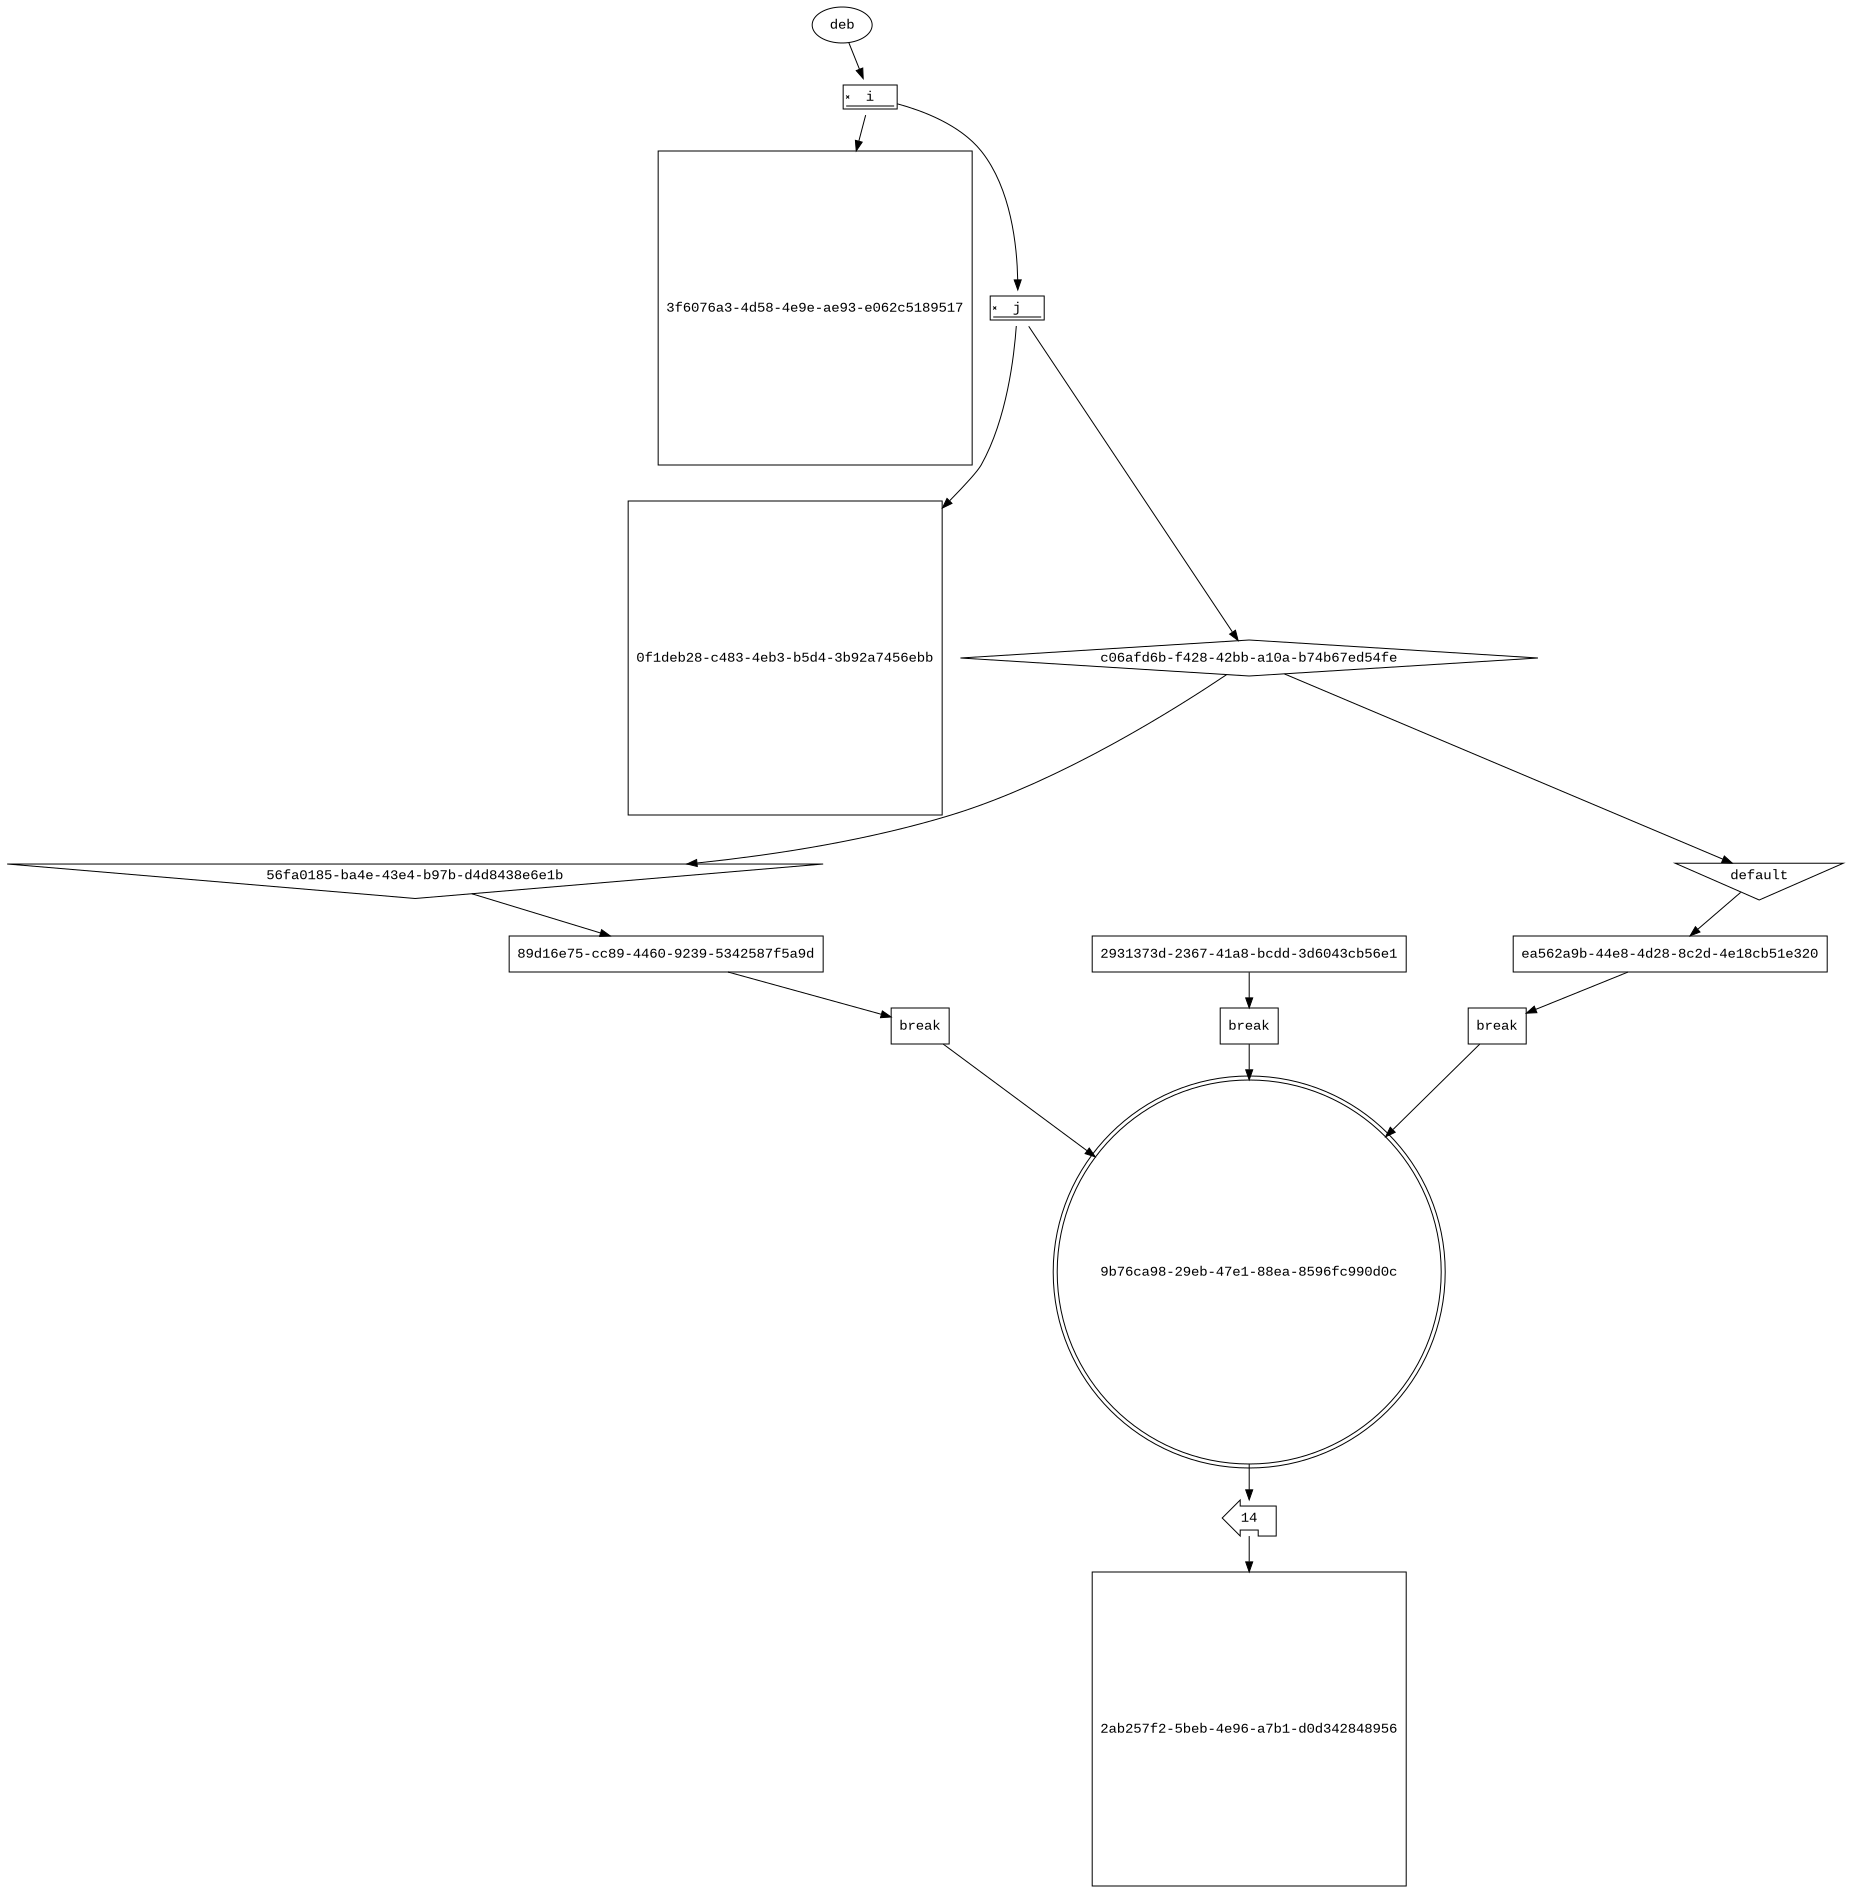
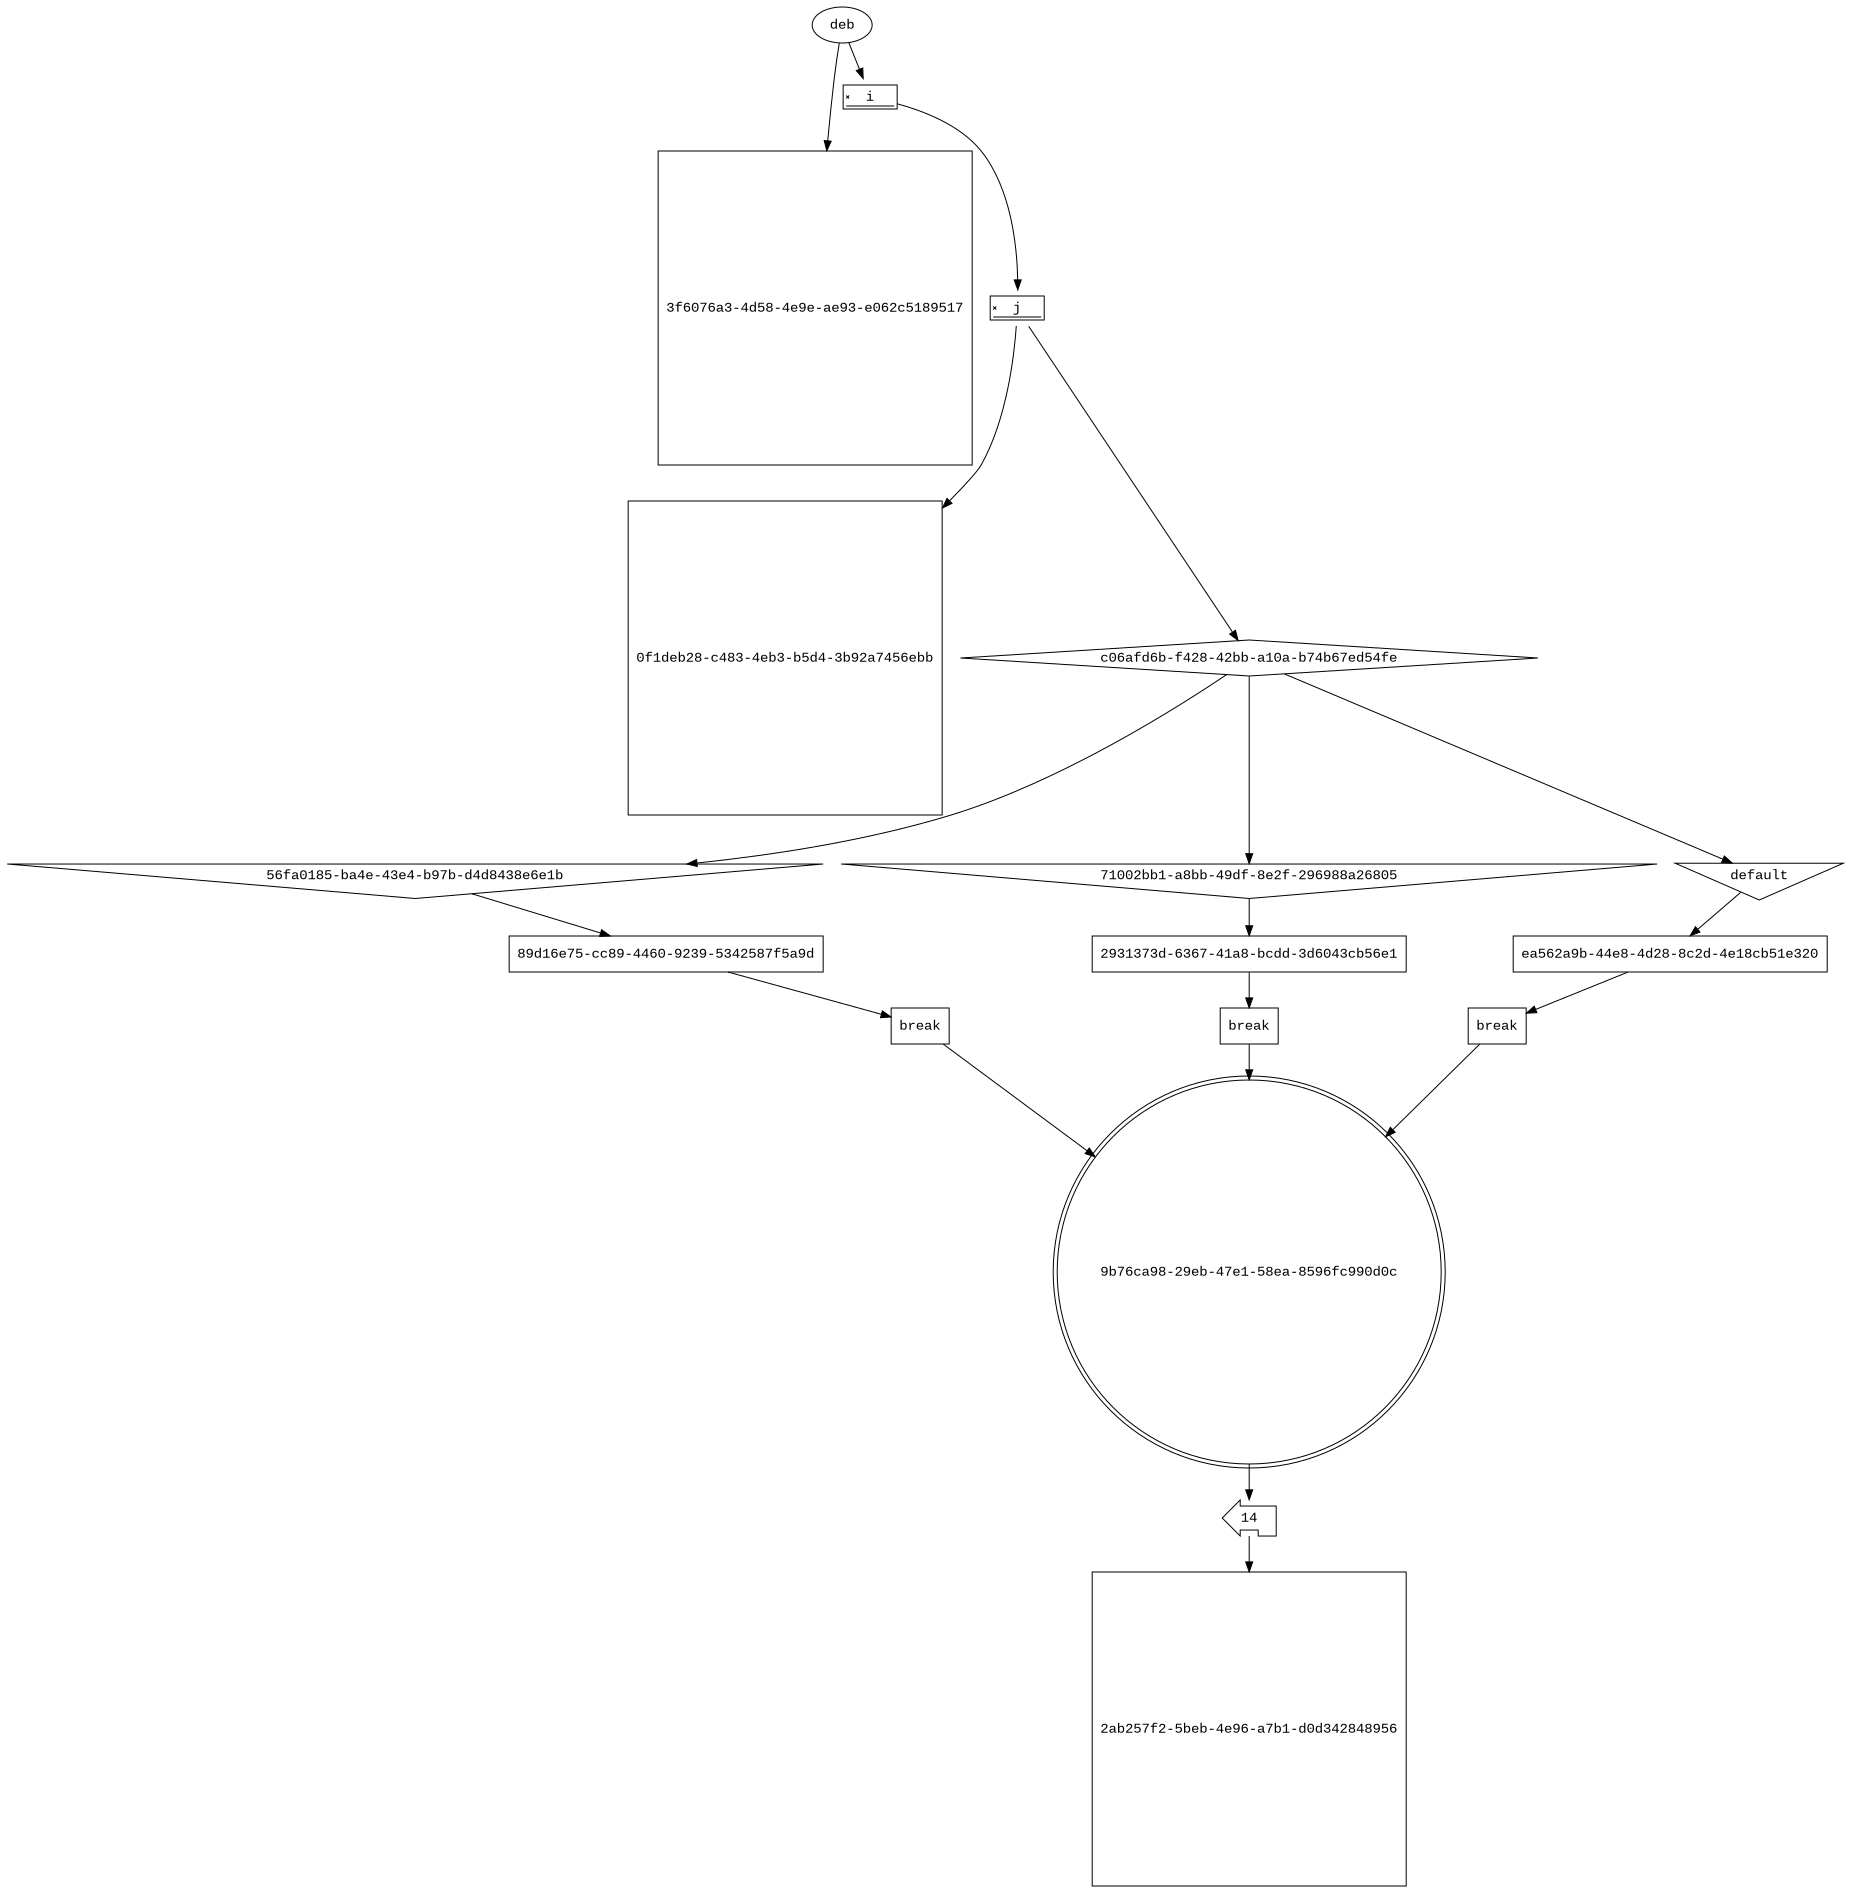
  digraph {
    fontname="Liberation Mono"
    node [fontname="Liberation Mono" shape=rect]
    edge [fontname="Liberation Mono"]
    n1 [height=0.5 label=deb shape=ellipse width=0.82932]
    n2 [height=0.5 label=i shape=signature width=0.75]
    "3f6076a3-4d58-4e9e-ae93-e062c5189517" [height=0.5 shape=square width=0.5]
    n4 [height=0.5 label=j shape=signature width=0.75]
    "0f1deb28-c483-4eb3-b5d4-3b92a7456ebb" [height=0.5 shape=square width=0.5]
    "c06afd6b-f428-42bb-a10a-b74b67ed54fe" [height=0.5 shape=diamond width=0.75]
    n7 [height=0.5 label="56fa0185-ba4e-43e4-b97b-d4d8438e6e1b" shape=invtriangle width=0.75]
+   "71002bb1-a8bb-49df-8e2f-296988a26805" [height=0.5 shape=invtriangle width=0.75]
    n9 [height=0.68056 label=default shape=invtriangle width=2.0283]
    "89d16e75-cc89-4460-9239-5342587f5a9d" [height=0.5 width=0.75]
-   "2931373d-6367-41a8-bcdd-3d6043cb56e1" [height=0.5 width=0.75 label="2931373d-2367-41a8-bcdd-3d6043cb56e1"]
+   "2931373d-6367-41a8-bcdd-3d6043cb56e1" [height=0.5 width=0.75]
    "ea562a9b-44e8-4d28-8c2d-4e18cb51e320" [height=0.5 width=0.75]
    n13 [height=0.5 label=break width=0.75]
    n14 [height=0.5 label=break width=0.75]
    n15 [height=0.5 label=break width=0.75]
-   "9b76ca98-29eb-47e1-88ea-8596fc990d0c" [height=0.61111 shape=doublecircle width=0.61111]
+   "9b76ca98-29eb-47e1-88ea-8596fc990d0c" [height=0.61111 shape=doublecircle width=0.61111 label="9b76ca98-29eb-47e1-58ea-8596fc990d0c"]
    n17 [height=0.5 label=14 shape=lpromoter width=0.75]
    "2ab257f2-5beb-4e96-a7b1-d0d342848956" [height=0.5 shape=square width=0.5]
    n1 -> n2
-   n2 -> "3f6076a3-4d58-4e9e-ae93-e062c5189517"
+   n1 -> "3f6076a3-4d58-4e9e-ae93-e062c5189517"
    n2 -> n4
    n4 -> "0f1deb28-c483-4eb3-b5d4-3b92a7456ebb"
    n4 -> "c06afd6b-f428-42bb-a10a-b74b67ed54fe"
    "c06afd6b-f428-42bb-a10a-b74b67ed54fe" -> n7
+   "c06afd6b-f428-42bb-a10a-b74b67ed54fe" -> "71002bb1-a8bb-49df-8e2f-296988a26805"
    "c06afd6b-f428-42bb-a10a-b74b67ed54fe" -> n9
    n7 -> "89d16e75-cc89-4460-9239-5342587f5a9d"
+   "71002bb1-a8bb-49df-8e2f-296988a26805" -> "2931373d-6367-41a8-bcdd-3d6043cb56e1"
    n9 -> "ea562a9b-44e8-4d28-8c2d-4e18cb51e320"
    "89d16e75-cc89-4460-9239-5342587f5a9d" -> n13
    "2931373d-6367-41a8-bcdd-3d6043cb56e1" -> n14
    "ea562a9b-44e8-4d28-8c2d-4e18cb51e320" -> n15
    n13 -> "9b76ca98-29eb-47e1-88ea-8596fc990d0c"
    n14 -> "9b76ca98-29eb-47e1-88ea-8596fc990d0c"
    n15 -> "9b76ca98-29eb-47e1-88ea-8596fc990d0c"
    "9b76ca98-29eb-47e1-88ea-8596fc990d0c" -> n17
    n17 -> "2ab257f2-5beb-4e96-a7b1-d0d342848956"
  }
